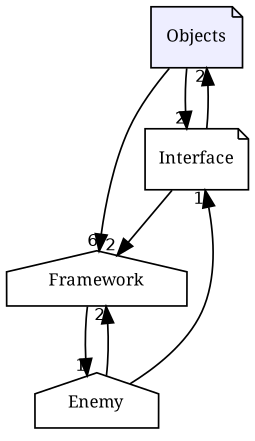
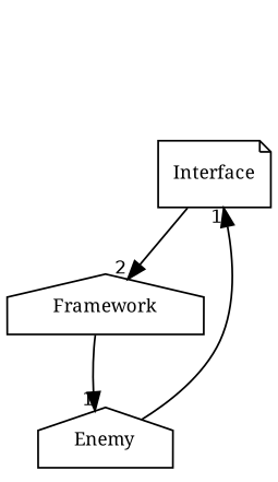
  digraph {
    compound=true
    fontname="Noto Serif"
    node [fontname="Noto Serif" fontsize=10 shape=note]
    edge [fontname="Noto Serif" headlabel=2 labeldistance=1.5 labelfontname=Helvetica labelfontsize=10]
-   n1 [fillcolor="#eeeeff" label=Objects pencolor=black style=filled]
    n2 [label=Interface]
    n3 [label=Framework shape=house]
    n4 [label=Enemy shape=house]
-   n1 -> n2
-   n1 -> n3 [headlabel=6]
-   n2 -> n1
    n2 -> n3
    n3 -> n4 [headlabel=1]
    n4 -> n2 [headlabel=1]
-   n4 -> n3
  }
